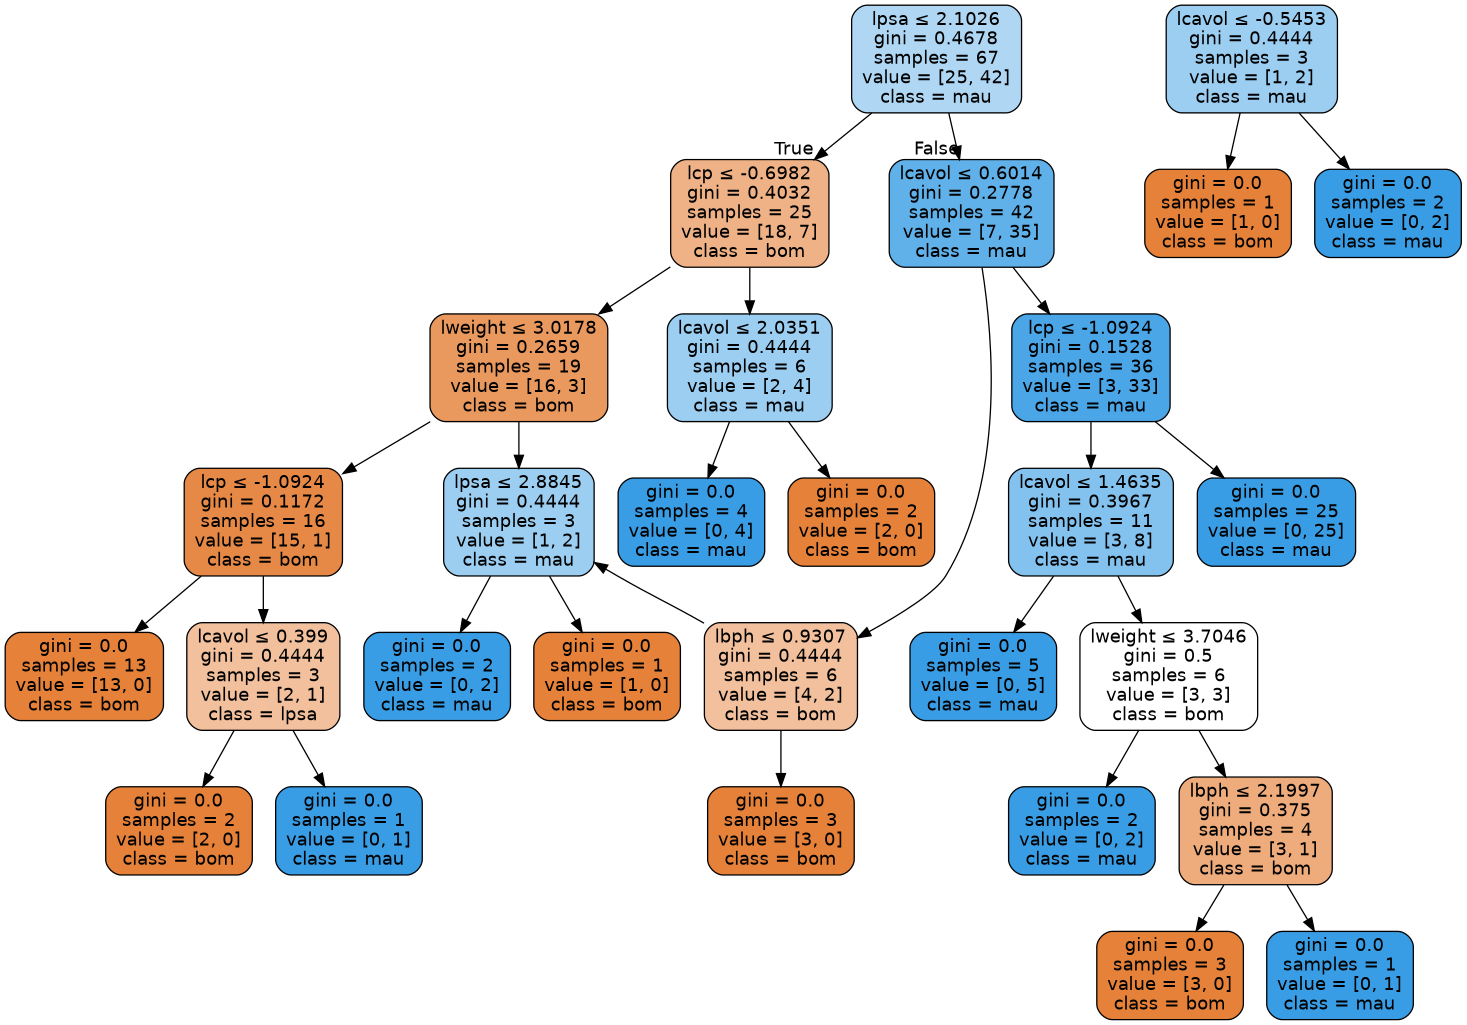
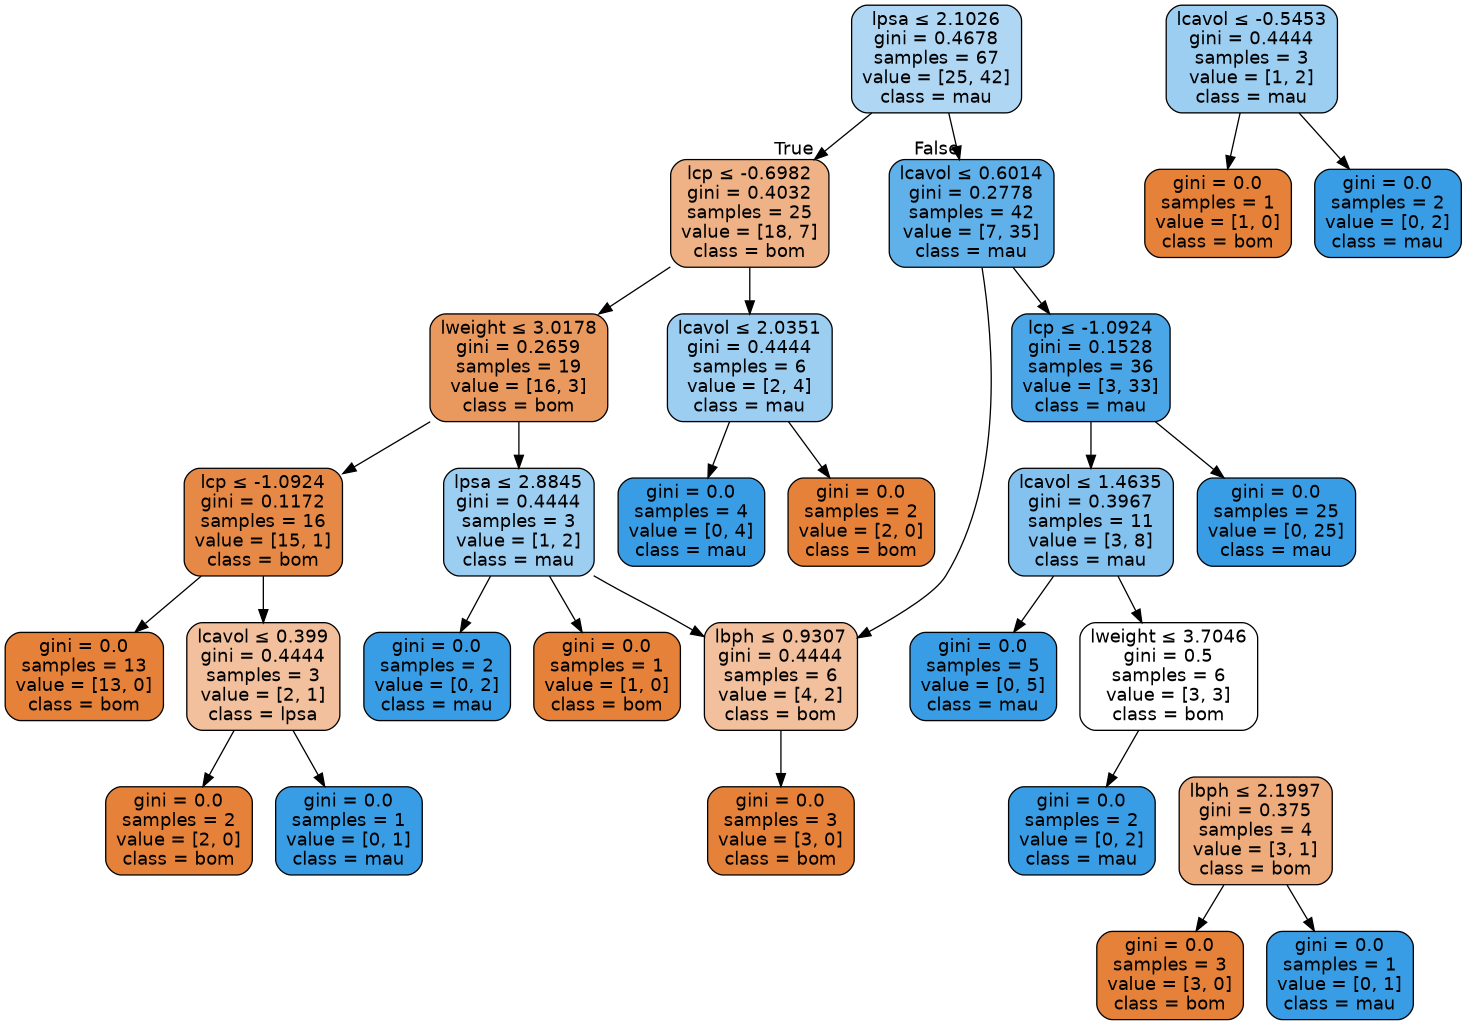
  digraph {
    node [color=black fillcolor="#399de5ff" fontname=helvetica shape=box style="filled, rounded"]
    edge [fontname=helvetica]
    n1 [fillcolor="#399de567" label=<lpsa &le; 2.1026<br/>gini = 0.4678<br/>samples = 67<br/>value = [25, 42]<br/>class = mau>]
    n2 [fillcolor="#e581399c" label=<lcp &le; -0.6982<br/>gini = 0.4032<br/>samples = 25<br/>value = [18, 7]<br/>class = bom>]
    n3 [fillcolor="#399de5cc" label=<lcavol &le; 0.6014<br/>gini = 0.2778<br/>samples = 42<br/>value = [7, 35]<br/>class = mau>]
    n4 [fillcolor="#e58139cf" label=<lweight &le; 3.0178<br/>gini = 0.2659<br/>samples = 19<br/>value = [16, 3]<br/>class = bom>]
    n5 [fillcolor="#399de57f" label=<lcavol &le; 2.0351<br/>gini = 0.4444<br/>samples = 6<br/>value = [2, 4]<br/>class = mau>]
    n6 [fillcolor="#e581397f" label=<lbph &le; 0.9307<br/>gini = 0.4444<br/>samples = 6<br/>value = [4, 2]<br/>class = bom>]
    n7 [fillcolor="#399de5e8" label=<lcp &le; -1.0924<br/>gini = 0.1528<br/>samples = 36<br/>value = [3, 33]<br/>class = mau>]
    n8 [fillcolor="#e58139ee" label=<lcp &le; -1.0924<br/>gini = 0.1172<br/>samples = 16<br/>value = [15, 1]<br/>class = bom>]
    n9 [fillcolor="#399de57f" label=<lpsa &le; 2.8845<br/>gini = 0.4444<br/>samples = 3<br/>value = [1, 2]<br/>class = mau>]
    n10 [label=<gini = 0.0<br/>samples = 4<br/>value = [0, 4]<br/>class = mau>]
    n11 [fillcolor="#e58139ff" label=<gini = 0.0<br/>samples = 2<br/>value = [2, 0]<br/>class = bom>]
    n12 [fillcolor="#399de57f" label=<lcavol &le; -0.5453<br/>gini = 0.4444<br/>samples = 3<br/>value = [1, 2]<br/>class = mau>]
    n13 [fillcolor="#e58139ff" label=<gini = 0.0<br/>samples = 1<br/>value = [1, 0]<br/>class = bom>]
    n14 [label=<gini = 0.0<br/>samples = 2<br/>value = [0, 2]<br/>class = mau>]
    n15 [fillcolor="#e58139ff" label=<gini = 0.0<br/>samples = 13<br/>value = [13, 0]<br/>class = bom>]
    n16 [fillcolor="#e581397f" label=<lcavol &le; 0.399<br/>gini = 0.4444<br/>samples = 3<br/>value = [2, 1]<br/>class = lpsa>]
    n17 [fillcolor="#e58139ff" label=<gini = 0.0<br/>samples = 2<br/>value = [2, 0]<br/>class = bom>]
    n18 [label=<gini = 0.0<br/>samples = 1<br/>value = [0, 1]<br/>class = mau>]
    n19 [fillcolor="#e58139ff" label=<gini = 0.0<br/>samples = 3<br/>value = [3, 0]<br/>class = bom>]
    n20 [fillcolor="#399de59f" label=<lcavol &le; 1.4635<br/>gini = 0.3967<br/>samples = 11<br/>value = [3, 8]<br/>class = mau>]
    n21 [label=<gini = 0.0<br/>samples = 25<br/>value = [0, 25]<br/>class = mau>]
    n22 [label=<gini = 0.0<br/>samples = 2<br/>value = [0, 2]<br/>class = mau>]
    n23 [fillcolor="#e58139ff" label=<gini = 0.0<br/>samples = 1<br/>value = [1, 0]<br/>class = bom>]
    n24 [label=<gini = 0.0<br/>samples = 5<br/>value = [0, 5]<br/>class = mau>]
    n25 [fillcolor="#e5813900" label=<lweight &le; 3.7046<br/>gini = 0.5<br/>samples = 6<br/>value = [3, 3]<br/>class = bom>]
    n26 [label=<gini = 0.0<br/>samples = 2<br/>value = [0, 2]<br/>class = mau>]
    n27 [fillcolor="#e58139aa" label=<lbph &le; 2.1997<br/>gini = 0.375<br/>samples = 4<br/>value = [3, 1]<br/>class = bom>]
    n28 [fillcolor="#e58139ff" label=<gini = 0.0<br/>samples = 3<br/>value = [3, 0]<br/>class = bom>]
    n29 [label=<gini = 0.0<br/>samples = 1<br/>value = [0, 1]<br/>class = mau>]
    n1 -> n2 [headlabel=True labelangle=45 labeldistance=2.5]
    n1 -> n3 [headlabel=False labelangle=-45 labeldistance=2.5]
    n2 -> n4
    n2 -> n5
    n3 -> n6
    n3 -> n7
    n4 -> n8
    n4 -> n9
    n5 -> n10
    n5 -> n11
-   n6 -> n9
+   n9 -> n6
    n6 -> n19
    n7 -> n20
    n7 -> n21
    n8 -> n15
    n8 -> n16
    n9 -> n22
    n9 -> n23
    n12 -> n13
    n12 -> n14
    n16 -> n17
    n16 -> n18
    n20 -> n24
    n20 -> n25
    n25 -> n26
-   n25 -> n27
    n27 -> n28
    n27 -> n29
  }
